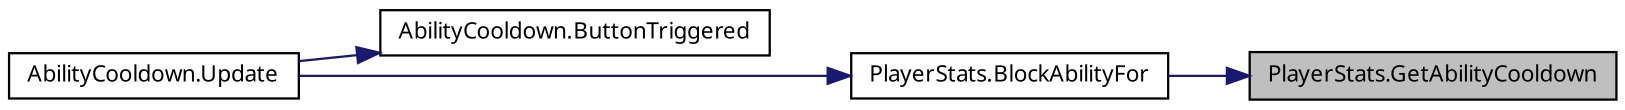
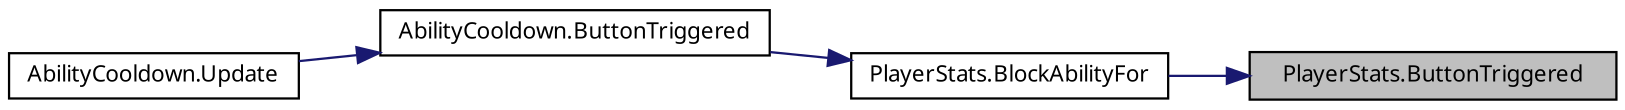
  digraph {
    fontname="Noto Sans"
    rankdir=RL
    node [color=black fillcolor=white fontname="Noto Sans" fontsize=10 shape=record style=filled]
    edge [color=midnightblue dir=back fontname="Noto Sans" fontsize=10 labelfontname=Helvetica labelfontsize=10 style=solid]
-   n1 [fillcolor=grey75 fontcolor=black height=0.2 label="PlayerStats.GetAbilityCooldown" width=0.4]
+   n1 [fillcolor=grey75 fontcolor=black height=0.2 label="PlayerStats.ButtonTriggered" width=0.4]
    n2 [height=0.2 label="PlayerStats.BlockAbilityFor" width=0.4]
    n3 [height=0.2 label="AbilityCooldown.ButtonTriggered" width=0.4]
    n4 [height=0.2 label="AbilityCooldown.Update" width=0.4]
    n1 -> n2
-   n2 -> n4
+   n2 -> n3
    n3 -> n4
  }
